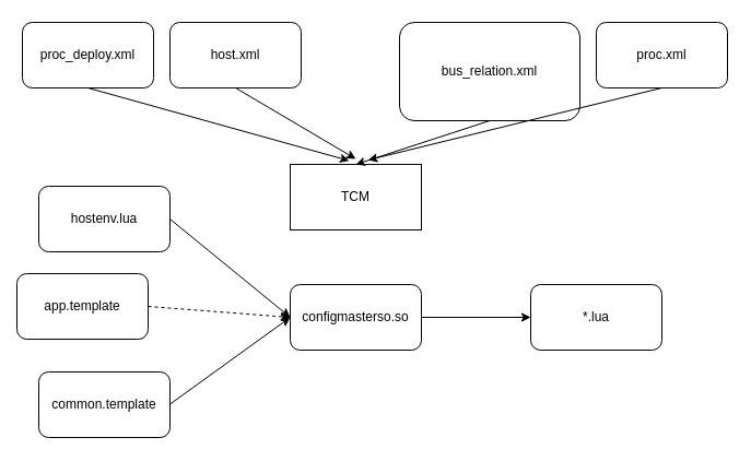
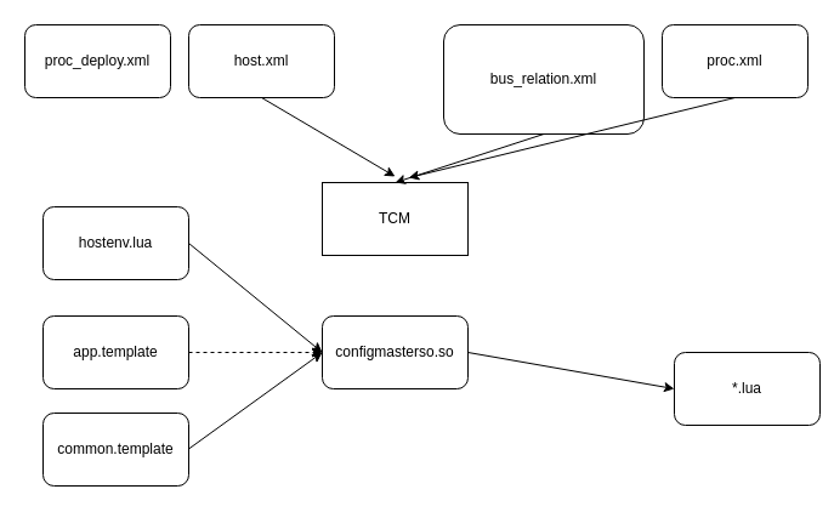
  <mxCell id="0" />
  <mxCell id="1" parent="0" />
  <mxCell id="2" value="proc_deploy.xml" style="rounded=1;whiteSpace=wrap;html=1;" vertex="1" parent="1"><mxGeometry x="20" y="20" width="120" height="60" as="geometry" /></mxCell>
  <mxCell id="3" value="host.xml" style="rounded=1;whiteSpace=wrap;html=1;" vertex="1" parent="1"><mxGeometry x="155" y="20" width="120" height="60" as="geometry" /></mxCell>
  <mxCell id="4" value="bus_relation.xml" style="rounded=1;whiteSpace=wrap;html=1;" vertex="1" parent="1"><mxGeometry x="365" y="20" width="165" height="90" as="geometry" /></mxCell>
  <mxCell id="5" value="proc.xml" style="rounded=1;whiteSpace=wrap;html=1;" vertex="1" parent="1"><mxGeometry x="545" y="20" width="120" height="60" as="geometry" /></mxCell>
  <mxCell id="6" value="TCM" style="rounded=0;whiteSpace=wrap;html=1;" vertex="1" parent="1"><mxGeometry x="265" y="150" width="120" height="60" as="geometry" /></mxCell>
  <mxCell id="7" value="configmasterso.so" style="rounded=1;whiteSpace=wrap;html=1;" vertex="1" parent="1"><mxGeometry x="265" y="260" width="120" height="60" as="geometry" /></mxCell>
- <mxCell id="8" value="app.template" style="rounded=1;whiteSpace=wrap;html=1;" vertex="1" parent="1"><mxGeometry x="15" y="250" width="120" height="60" as="geometry" /></mxCell>
- <mxCell id="9" value="*.lua" style="rounded=1;whiteSpace=wrap;html=1;" vertex="1" parent="1"><mxGeometry x="485" y="260" width="120" height="60" as="geometry" /></mxCell>
- <mxCell id="10" value="" style="endArrow=classic;html=1;rounded=0;exitX=0.5;exitY=1;exitDx=0;exitDy=0;entryX=0.45;entryY=-0.056;entryDx=0;entryDy=0;entryPerimeter=0;" edge="1" parent="1" source="2" target="6"><mxGeometry width="50" height="50" relative="1" as="geometry"><mxPoint x="215" y="180" as="sourcePoint" /><mxPoint x="265" y="130" as="targetPoint" /></mxGeometry></mxCell>
+ <mxCell id="8" value="app.template" style="rounded=1;whiteSpace=wrap;html=1;" vertex="1" parent="1"><mxGeometry x="35" y="260" width="120" height="60" as="geometry" /></mxCell>
+ <mxCell id="9" value="*.lua" style="rounded=1;whiteSpace=wrap;html=1;" vertex="1" parent="1"><mxGeometry x="555" y="290" width="120" height="60" as="geometry" /></mxCell>
  <mxCell id="11" value="" style="endArrow=classic;html=1;rounded=0;exitX=0.5;exitY=1;exitDx=0;exitDy=0;" edge="1" parent="1" source="3"><mxGeometry width="50" height="50" relative="1" as="geometry"><mxPoint x="135" y="80" as="sourcePoint" /><mxPoint x="325" y="145" as="targetPoint" /></mxGeometry></mxCell>
  <mxCell id="12" value="" style="endArrow=classic;html=1;rounded=0;exitX=0.5;exitY=1;exitDx=0;exitDy=0;" edge="1" parent="1" source="4"><mxGeometry width="50" height="50" relative="1" as="geometry"><mxPoint x="225" y="90" as="sourcePoint" /><mxPoint x="325" y="150" as="targetPoint" /></mxGeometry></mxCell>
  <mxCell id="13" value="" style="endArrow=classic;html=1;rounded=0;exitX=0.5;exitY=1;exitDx=0;exitDy=0;entryX=0.594;entryY=-0.067;entryDx=0;entryDy=0;entryPerimeter=0;" edge="1" parent="1" target="6"><mxGeometry width="50" height="50" relative="1" as="geometry"><mxPoint x="605" y="80" as="sourcePoint" /><mxPoint x="505" y="150" as="targetPoint" /></mxGeometry></mxCell>
  <mxCell id="14" value="" style="endArrow=classic;html=1;rounded=0;exitX=1;exitY=0.5;exitDx=0;exitDy=0;entryX=0;entryY=0.5;entryDx=0;entryDy=0;dashed=1;" edge="1" parent="1" source="8" target="7"><mxGeometry width="50" height="50" relative="1" as="geometry"><mxPoint x="265" y="230" as="sourcePoint" /><mxPoint x="165" y="300" as="targetPoint" /></mxGeometry></mxCell>
  <mxCell id="15" value="" style="endArrow=classic;html=1;rounded=0;exitX=1;exitY=0.5;exitDx=0;exitDy=0;entryX=0;entryY=0.5;entryDx=0;entryDy=0;" edge="1" parent="1" source="7" target="9"><mxGeometry width="50" height="50" relative="1" as="geometry"><mxPoint x="165" y="300" as="sourcePoint" /><mxPoint x="275" y="300" as="targetPoint" /></mxGeometry></mxCell>
  <mxCell id="16" value="hostenv.lua" style="rounded=1;whiteSpace=wrap;html=1;" vertex="1" parent="1"><mxGeometry x="35" y="170" width="120" height="60" as="geometry" /></mxCell>
  <mxCell id="17" value="" style="endArrow=classic;html=1;rounded=0;exitX=1;exitY=0.5;exitDx=0;exitDy=0;entryX=0;entryY=0.5;entryDx=0;entryDy=0;" edge="1" parent="1" source="16" target="7"><mxGeometry width="50" height="50" relative="1" as="geometry"><mxPoint x="165" y="340" as="sourcePoint" /><mxPoint x="275" y="300" as="targetPoint" /></mxGeometry></mxCell>
  <mxCell id="18" value="common.template" style="rounded=1;whiteSpace=wrap;html=1;" vertex="1" parent="1"><mxGeometry x="35" y="340" width="120" height="60" as="geometry" /></mxCell>
  <mxCell id="19" value="" style="endArrow=classic;html=1;rounded=0;exitX=1;exitY=0.5;exitDx=0;exitDy=0;entryX=0;entryY=0.5;entryDx=0;entryDy=0;" edge="1" parent="1" target="7"><mxGeometry width="50" height="50" relative="1" as="geometry"><mxPoint x="155" y="369.5" as="sourcePoint" /><mxPoint x="265" y="369.5" as="targetPoint" /></mxGeometry></mxCell>
